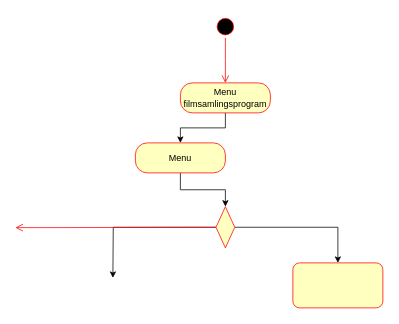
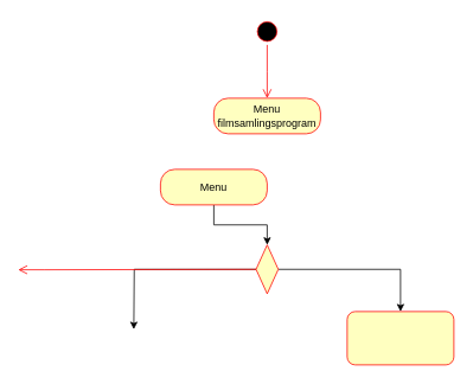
  <mxCell id="0" />
  <mxCell id="1" parent="0" />
- <mxCell id="2" value="" style="edgeStyle=orthogonalEdgeStyle;rounded=0;orthogonalLoop=1;jettySize=auto;html=1;" edge="1" parent="1" source="3" target="5"><mxGeometry relative="1" as="geometry" /></mxCell>
  <mxCell id="3" value="Menu filmsamlingsprogram" style="rounded=1;whiteSpace=wrap;html=1;arcSize=40;fontColor=#000000;fillColor=#ffffc0;strokeColor=#ff0000;" vertex="1" parent="1"><mxGeometry x="240" y="110" width="120" height="40" as="geometry" /></mxCell>
  <mxCell id="4" value="" style="edgeStyle=orthogonalEdgeStyle;rounded=0;orthogonalLoop=1;jettySize=auto;html=1;" edge="1" parent="1" source="5" target="10"><mxGeometry relative="1" as="geometry" /></mxCell>
  <mxCell id="5" value="Menu" style="rounded=1;whiteSpace=wrap;html=1;arcSize=40;fontColor=#000000;fillColor=#ffffc0;strokeColor=#ff0000;" vertex="1" parent="1"><mxGeometry x="180" y="190" width="120" height="40" as="geometry" /></mxCell>
  <mxCell id="6" value="" style="ellipse;html=1;shape=startState;fillColor=#000000;strokeColor=#ff0000;" vertex="1" parent="1"><mxGeometry x="285" y="20" width="30" height="30" as="geometry" /></mxCell>
  <mxCell id="7" value="" style="edgeStyle=orthogonalEdgeStyle;html=1;verticalAlign=bottom;endArrow=open;endSize=8;strokeColor=#ff0000;rounded=0;" edge="1" source="6" parent="1"><mxGeometry relative="1" as="geometry"><mxPoint x="300" y="110" as="targetPoint" /></mxGeometry></mxCell>
  <mxCell id="8" style="edgeStyle=orthogonalEdgeStyle;rounded=0;orthogonalLoop=1;jettySize=auto;html=1;" edge="1" parent="1" source="10"><mxGeometry relative="1" as="geometry"><mxPoint x="150" y="370" as="targetPoint" /></mxGeometry></mxCell>
  <mxCell id="9" value="" style="edgeStyle=orthogonalEdgeStyle;rounded=0;orthogonalLoop=1;jettySize=auto;html=1;" edge="1" parent="1" source="10" target="13"><mxGeometry relative="1" as="geometry" /></mxCell>
  <mxCell id="10" value="" style="rhombus;whiteSpace=wrap;html=1;fontColor=#000000;fillColor=#ffffc0;strokeColor=#ff0000;rotation=90;" vertex="1" parent="1"><mxGeometry x="272.5" y="290" width="55" height="25" as="geometry" /></mxCell>
  <mxCell id="11" value="" style="edgeStyle=orthogonalEdgeStyle;html=1;align=left;verticalAlign=top;endArrow=open;endSize=8;strokeColor=#ff0000;rounded=0;" edge="1" source="10" parent="1"><mxGeometry x="-1" relative="1" as="geometry"><mxPoint x="20" y="303" as="targetPoint" /><Array as="points"><mxPoint x="50" y="303" /></Array></mxGeometry></mxCell>
  <mxCell id="12" style="edgeStyle=orthogonalEdgeStyle;rounded=0;orthogonalLoop=1;jettySize=auto;html=1;exitX=1;exitY=0.5;exitDx=0;exitDy=0;" edge="1" parent="1" source="10" target="10"><mxGeometry relative="1" as="geometry" /></mxCell>
  <mxCell id="13" value="" style="rounded=1;whiteSpace=wrap;html=1;fillColor=#ffffc0;strokeColor=#ff0000;fontColor=#000000;" vertex="1" parent="1"><mxGeometry x="390" y="350" width="120" height="60" as="geometry" /></mxCell>
